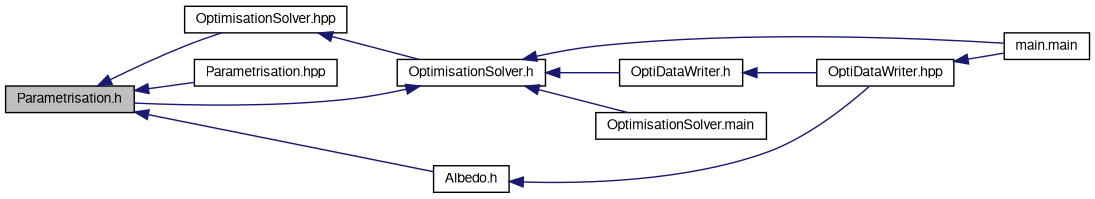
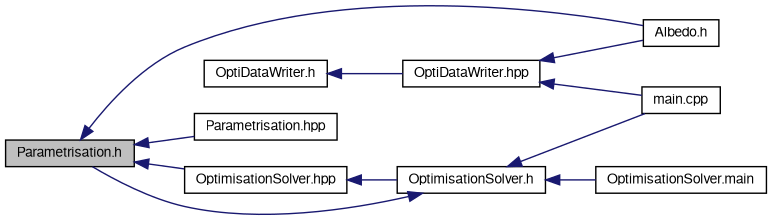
  digraph {
    rankdir=LR
    node [color=black fillcolor=white fontname=FreeSans fontsize=10 shape=record style=filled]
    edge [color=midnightblue dir=back fontname=FreeSans fontsize=10 labelfontname=FreeSans labelfontsize=10 style=solid]
    n1 [fillcolor=grey75 fontcolor=black height=0.2 label="Parametrisation.h" width=0.4]
    n2 [height=0.2 label="OptimisationSolver.hpp" width=0.4]
    n3 [height=0.2 label="Parametrisation.hpp" width=0.4]
    n4 [height=0.2 label="Albedo.h" width=0.4]
    n5 [height=0.2 label="OptimisationSolver.h" width=0.4]
    n6 [height=0.2 label="OptiDataWriter.hpp" width=0.4]
-   n7 [height=0.2 label="main.main" width=0.4]
+   n7 [height=0.2 label="main.cpp" width=0.4]
    n8 [height=0.2 label="OptiDataWriter.h" width=0.4]
    n9 [height=0.2 label="OptimisationSolver.main" width=0.4]
    n1 -> n2
    n1 -> n3
    n1 -> n4
    n2 -> n5
-   n4 -> n6
+   n6 -> n4
    n5 -> n1
    n5 -> n7
-   n5 -> n8
    n5 -> n9
    n6 -> n7
    n8 -> n6
  }
